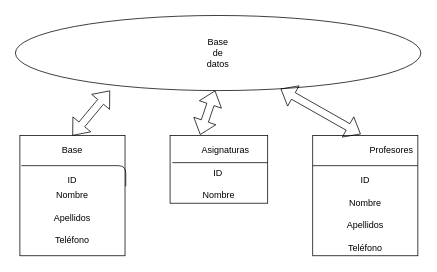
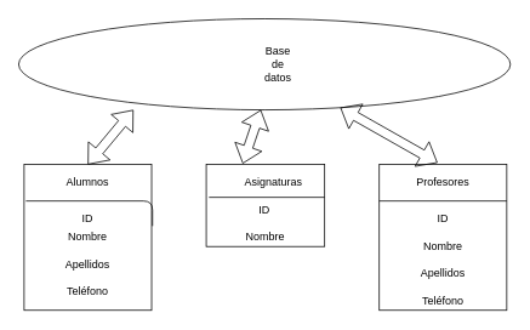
  <mxCell id="0" />
  <mxCell id="1" parent="0" />
  <mxCell id="2" value="" style="rounded=0;whiteSpace=wrap;html=1;" parent="1" vertex="1"><mxGeometry x="26" y="180" width="140" height="160" as="geometry" /></mxCell>
- <mxCell id="3" value="Base" style="text;html=1;strokeColor=none;fillColor=none;align=center;verticalAlign=middle;whiteSpace=wrap;rounded=0;" vertex="1" parent="1"><mxGeometry x="66" y="190" width="60" height="20" as="geometry" /></mxCell>
+ <mxCell id="3" value="Alumnos" style="text;html=1;strokeColor=none;fillColor=none;align=center;verticalAlign=middle;whiteSpace=wrap;rounded=0;" vertex="1" parent="1"><mxGeometry x="66" y="190" width="60" height="20" as="geometry" /></mxCell>
  <mxCell id="4" value="" style="rounded=0;whiteSpace=wrap;html=1;" vertex="1" parent="1"><mxGeometry x="226" y="180" width="130" height="90" as="geometry" /></mxCell>
  <mxCell id="5" value="" style="rounded=0;whiteSpace=wrap;html=1;" vertex="1" parent="1"><mxGeometry x="416" y="180" width="140" height="160" as="geometry" /></mxCell>
  <mxCell id="6" value="Asignaturas" style="text;html=1;strokeColor=none;fillColor=none;align=center;verticalAlign=middle;whiteSpace=wrap;rounded=0;" vertex="1" parent="1"><mxGeometry x="280" y="190" width="40" height="20" as="geometry" /></mxCell>
- <mxCell id="7" value="Profesores" style="text;html=1;strokeColor=none;fillColor=none;align=center;verticalAlign=middle;whiteSpace=wrap;rounded=0;" vertex="1" parent="1"><mxGeometry x="501" y="190" width="40" height="20" as="geometry" /></mxCell>
+ <mxCell id="7" value="Profesores" style="text;html=1;strokeColor=none;fillColor=none;align=center;verticalAlign=middle;whiteSpace=wrap;rounded=0;" vertex="1" parent="1"><mxGeometry x="466" y="190" width="40" height="20" as="geometry" /></mxCell>
  <mxCell id="8" style="edgeStyle=orthogonalEdgeStyle;rounded=0;orthogonalLoop=1;jettySize=auto;html=1;exitX=0.5;exitY=1;exitDx=0;exitDy=0;" edge="1" parent="1" source="3" target="3"><mxGeometry relative="1" as="geometry" /></mxCell>
  <mxCell id="9" value="" style="endArrow=none;html=1;entryX=1.007;entryY=0.422;entryDx=0;entryDy=0;entryPerimeter=0;" edge="1" parent="1" target="2"><mxGeometry width="50" height="50" relative="1" as="geometry"><mxPoint x="28" y="220" as="sourcePoint" /><mxPoint x="296" y="260" as="targetPoint" /><Array as="points"><mxPoint x="167" y="220" /></Array></mxGeometry></mxCell>
  <mxCell id="10" value="" style="endArrow=none;html=1;entryX=0.023;entryY=0.4;entryDx=0;entryDy=0;entryPerimeter=0;" edge="1" parent="1" target="4"><mxGeometry width="50" height="50" relative="1" as="geometry"><mxPoint x="356" y="216" as="sourcePoint" /><mxPoint x="346" y="190" as="targetPoint" /></mxGeometry></mxCell>
  <mxCell id="11" value="" style="endArrow=none;html=1;exitX=0;exitY=0.25;exitDx=0;exitDy=0;" edge="1" parent="1" source="5"><mxGeometry width="50" height="50" relative="1" as="geometry"><mxPoint x="246" y="310" as="sourcePoint" /><mxPoint x="556" y="220" as="targetPoint" /></mxGeometry></mxCell>
  <mxCell id="12" value="ID" style="text;html=1;strokeColor=none;fillColor=none;align=center;verticalAlign=middle;whiteSpace=wrap;rounded=0;" vertex="1" parent="1"><mxGeometry x="270" y="220" width="40" height="20" as="geometry" /></mxCell>
  <mxCell id="13" value="Nombre" style="text;html=1;strokeColor=none;fillColor=none;align=center;verticalAlign=middle;whiteSpace=wrap;rounded=0;" vertex="1" parent="1"><mxGeometry x="76" y="250" width="40" height="20" as="geometry" /></mxCell>
  <mxCell id="14" value="Nombre" style="text;html=1;strokeColor=none;fillColor=none;align=center;verticalAlign=middle;whiteSpace=wrap;rounded=0;" vertex="1" parent="1"><mxGeometry x="271" y="250" width="40" height="20" as="geometry" /></mxCell>
  <mxCell id="15" value="Apellidos" style="text;html=1;strokeColor=none;fillColor=none;align=center;verticalAlign=middle;whiteSpace=wrap;rounded=0;" vertex="1" parent="1"><mxGeometry x="76" y="280" width="40" height="20" as="geometry" /></mxCell>
  <mxCell id="16" value="Teléfono" style="text;html=1;strokeColor=none;fillColor=none;align=center;verticalAlign=middle;whiteSpace=wrap;rounded=0;" vertex="1" parent="1"><mxGeometry x="76" y="310" width="40" height="20" as="geometry" /></mxCell>
  <mxCell id="17" value="ID" style="text;html=1;strokeColor=none;fillColor=none;align=center;verticalAlign=middle;whiteSpace=wrap;rounded=0;" vertex="1" parent="1"><mxGeometry x="76" y="230" width="40" height="20" as="geometry" /></mxCell>
  <mxCell id="18" value="ID" style="text;html=1;strokeColor=none;fillColor=none;align=center;verticalAlign=middle;whiteSpace=wrap;rounded=0;" vertex="1" parent="1"><mxGeometry x="466" y="230" width="40" height="20" as="geometry" /></mxCell>
  <mxCell id="19" value="Nombre" style="text;html=1;strokeColor=none;fillColor=none;align=center;verticalAlign=middle;whiteSpace=wrap;rounded=0;" vertex="1" parent="1"><mxGeometry x="466" y="260" width="40" height="20" as="geometry" /></mxCell>
  <mxCell id="20" value="Apellidos" style="text;html=1;strokeColor=none;fillColor=none;align=center;verticalAlign=middle;whiteSpace=wrap;rounded=0;" vertex="1" parent="1"><mxGeometry x="466" y="290" width="40" height="20" as="geometry" /></mxCell>
  <mxCell id="21" value="Teléfono" style="text;html=1;strokeColor=none;fillColor=none;align=center;verticalAlign=middle;whiteSpace=wrap;rounded=0;" vertex="1" parent="1"><mxGeometry x="466" y="320" width="40" height="20" as="geometry" /></mxCell>
  <mxCell id="22" value="" style="ellipse;whiteSpace=wrap;html=1;" vertex="1" parent="1"><mxGeometry x="20" y="20" width="540" height="100" as="geometry" /></mxCell>
- <mxCell id="23" value="Base de datos" style="text;html=1;strokeColor=none;fillColor=none;align=center;verticalAlign=middle;whiteSpace=wrap;rounded=0;" vertex="1" parent="1"><mxGeometry x="270" y="60" width="40" height="20" as="geometry" /></mxCell>
+ <mxCell id="23" value="Base de datos" style="text;html=1;strokeColor=none;fillColor=none;align=center;verticalAlign=middle;whiteSpace=wrap;rounded=0;" vertex="1" parent="1"><mxGeometry x="285" y="60" width="40" height="20" as="geometry" /></mxCell>
  <mxCell id="24" value="" style="shape=flexArrow;endArrow=classic;startArrow=classic;html=1;" edge="1" parent="1"><mxGeometry width="50" height="50" relative="1" as="geometry"><mxPoint x="96" y="180" as="sourcePoint" /><mxPoint x="146" y="120" as="targetPoint" /></mxGeometry></mxCell>
  <mxCell id="25" value="" style="shape=flexArrow;endArrow=classic;startArrow=classic;html=1;exitX=0.457;exitY=-0.012;exitDx=0;exitDy=0;exitPerimeter=0;" edge="1" parent="1" source="5" target="22"><mxGeometry width="50" height="50" relative="1" as="geometry"><mxPoint x="396" y="160" as="sourcePoint" /><mxPoint x="446" y="110" as="targetPoint" /></mxGeometry></mxCell>
  <mxCell id="26" value="" style="shape=flexArrow;endArrow=classic;startArrow=classic;html=1;exitX=0.308;exitY=-0.011;exitDx=0;exitDy=0;exitPerimeter=0;" edge="1" parent="1" source="4"><mxGeometry width="50" height="50" relative="1" as="geometry"><mxPoint x="236" y="170" as="sourcePoint" /><mxPoint x="286" y="120" as="targetPoint" /></mxGeometry></mxCell>
